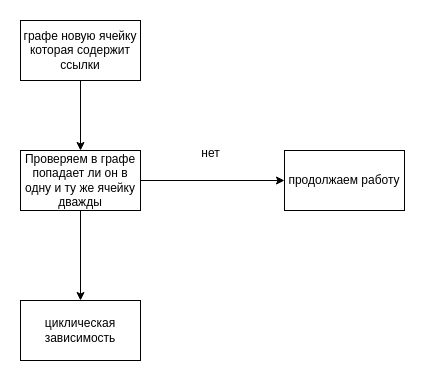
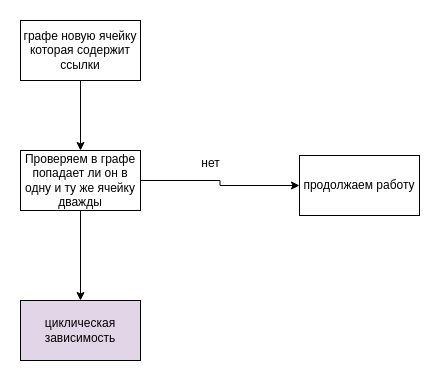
  <mxCell id="0" />
  <mxCell id="1" parent="0" />
  <mxCell id="2" style="edgeStyle=orthogonalEdgeStyle;rounded=0;orthogonalLoop=1;jettySize=auto;html=1;entryX=0;entryY=0.5;entryDx=0;entryDy=0;" edge="1" parent="1" source="4" target="5"><mxGeometry relative="1" as="geometry" /></mxCell>
  <mxCell id="3" style="edgeStyle=orthogonalEdgeStyle;rounded=0;orthogonalLoop=1;jettySize=auto;html=1;exitX=0.5;exitY=1;exitDx=0;exitDy=0;entryX=0.5;entryY=0;entryDx=0;entryDy=0;" edge="1" parent="1" source="4" target="6"><mxGeometry relative="1" as="geometry" /></mxCell>
  <mxCell id="4" value="Проверяем в графе попадает ли он в одну и ту же ячейку дважды" style="rounded=0;whiteSpace=wrap;html=1;" vertex="1" parent="1"><mxGeometry x="20" y="150" width="120" height="60" as="geometry" /></mxCell>
- <mxCell id="5" value="продолжаем работу" style="rounded=0;whiteSpace=wrap;html=1;" vertex="1" parent="1"><mxGeometry x="284" y="150" width="120" height="60" as="geometry" /></mxCell>
- <mxCell id="6" value="циклическая зависимость&lt;br&gt;" style="rounded=0;whiteSpace=wrap;html=1;" vertex="1" parent="1"><mxGeometry x="20" y="300" width="120" height="60" as="geometry" /></mxCell>
+ <mxCell id="5" value="продолжаем работу" style="rounded=0;whiteSpace=wrap;html=1;" vertex="1" parent="1"><mxGeometry x="299" y="155" width="120" height="60" as="geometry" /></mxCell>
+ <mxCell id="6" value="циклическая зависимость&lt;br&gt;" style="rounded=0;whiteSpace=wrap;html=1;fillColor=#e1d5e7;" vertex="1" parent="1"><mxGeometry x="20" y="300" width="120" height="60" as="geometry" /></mxCell>
  <mxCell id="7" style="edgeStyle=orthogonalEdgeStyle;rounded=0;orthogonalLoop=1;jettySize=auto;html=1;exitX=0.5;exitY=1;exitDx=0;exitDy=0;" edge="1" parent="1" source="8" target="4"><mxGeometry relative="1" as="geometry" /></mxCell>
  <mxCell id="8" value="графе новую ячейку которая содержит ссылки" style="rounded=0;whiteSpace=wrap;html=1;" vertex="1" parent="1"><mxGeometry x="20" y="20" width="120" height="60" as="geometry" /></mxCell>
- <mxCell id="9" value="нет" style="text;html=1;align=center;verticalAlign=middle;resizable=0;points=[];autosize=1;strokeColor=none;fillColor=none;" vertex="1" parent="1"><mxGeometry x="190" y="138" width="40" height="30" as="geometry" /></mxCell>
+ <mxCell id="9" value="нет" style="text;html=1;align=center;verticalAlign=middle;resizable=0;points=[];autosize=1;strokeColor=none;fillColor=none;" vertex="1" parent="1"><mxGeometry x="190" y="148" width="40" height="30" as="geometry" /></mxCell>
